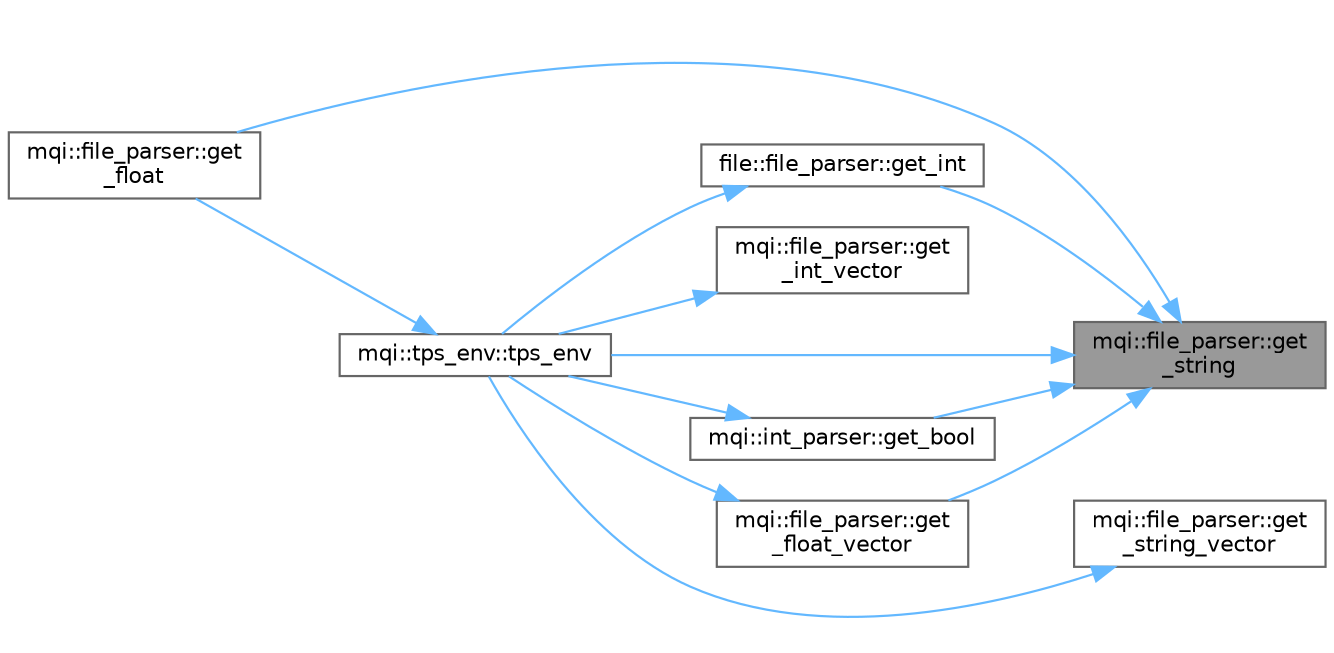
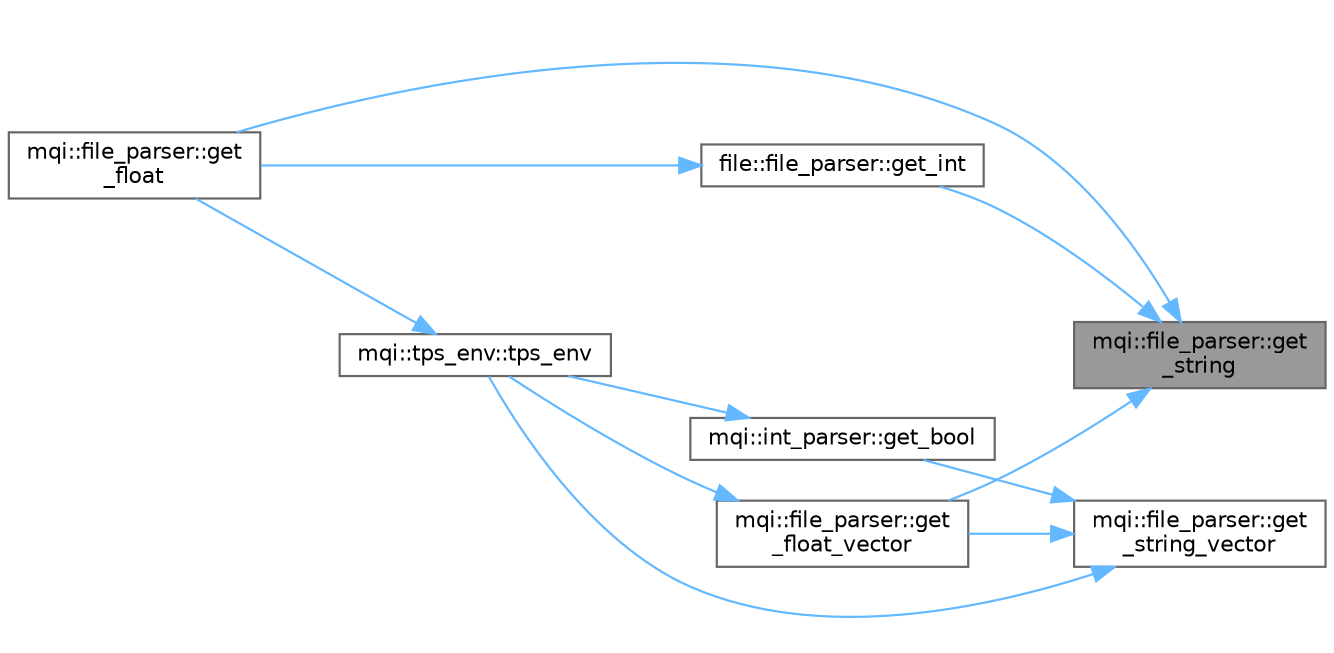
  digraph {
    rankdir=RL
    node [color=grey40 fillcolor=white fontname=Helvetica fontsize=10 shape=box style=filled]
    edge [color=steelblue1 dir=back fontname=Helvetica fontsize=10 labelfontname=Helvetica labelfontsize=10 style=solid]
    n1 [color=gray40 fillcolor=grey60 fontcolor=black height=0.2 label="mqi::file_parser::get\l_string" width=0.4]
    n2 [height=0.2 label="mqi::int_parser::get_bool" width=0.4]
    n3 [height=0.2 label="mqi::tps_env::tps_env" width=0.4]
    n4 [height=0.2 label="mqi::file_parser::get\l_float" width=0.4]
    n5 [height=0.2 label="file::file_parser::get_int" width=0.4]
    n6 [height=0.2 label="mqi::file_parser::get\l_float_vector" width=0.4]
    n7 [height=0.2 label="mqi::file_parser::get\l_string_vector" width=0.4]
-   n8 [height=0.2 label="mqi::file_parser::get\l_int_vector" width=0.4]
-   n1 -> n2
-   n1 -> n3
+   n7 -> n2
    n1 -> n4
    n1 -> n5
    n1 -> n6
    n2 -> n3
    n3 -> n4
-   n5 -> n3
+   n5 -> n4
    n6 -> n3
    n7 -> n3
-   n8 -> n3
+   n7 -> n6
  }
